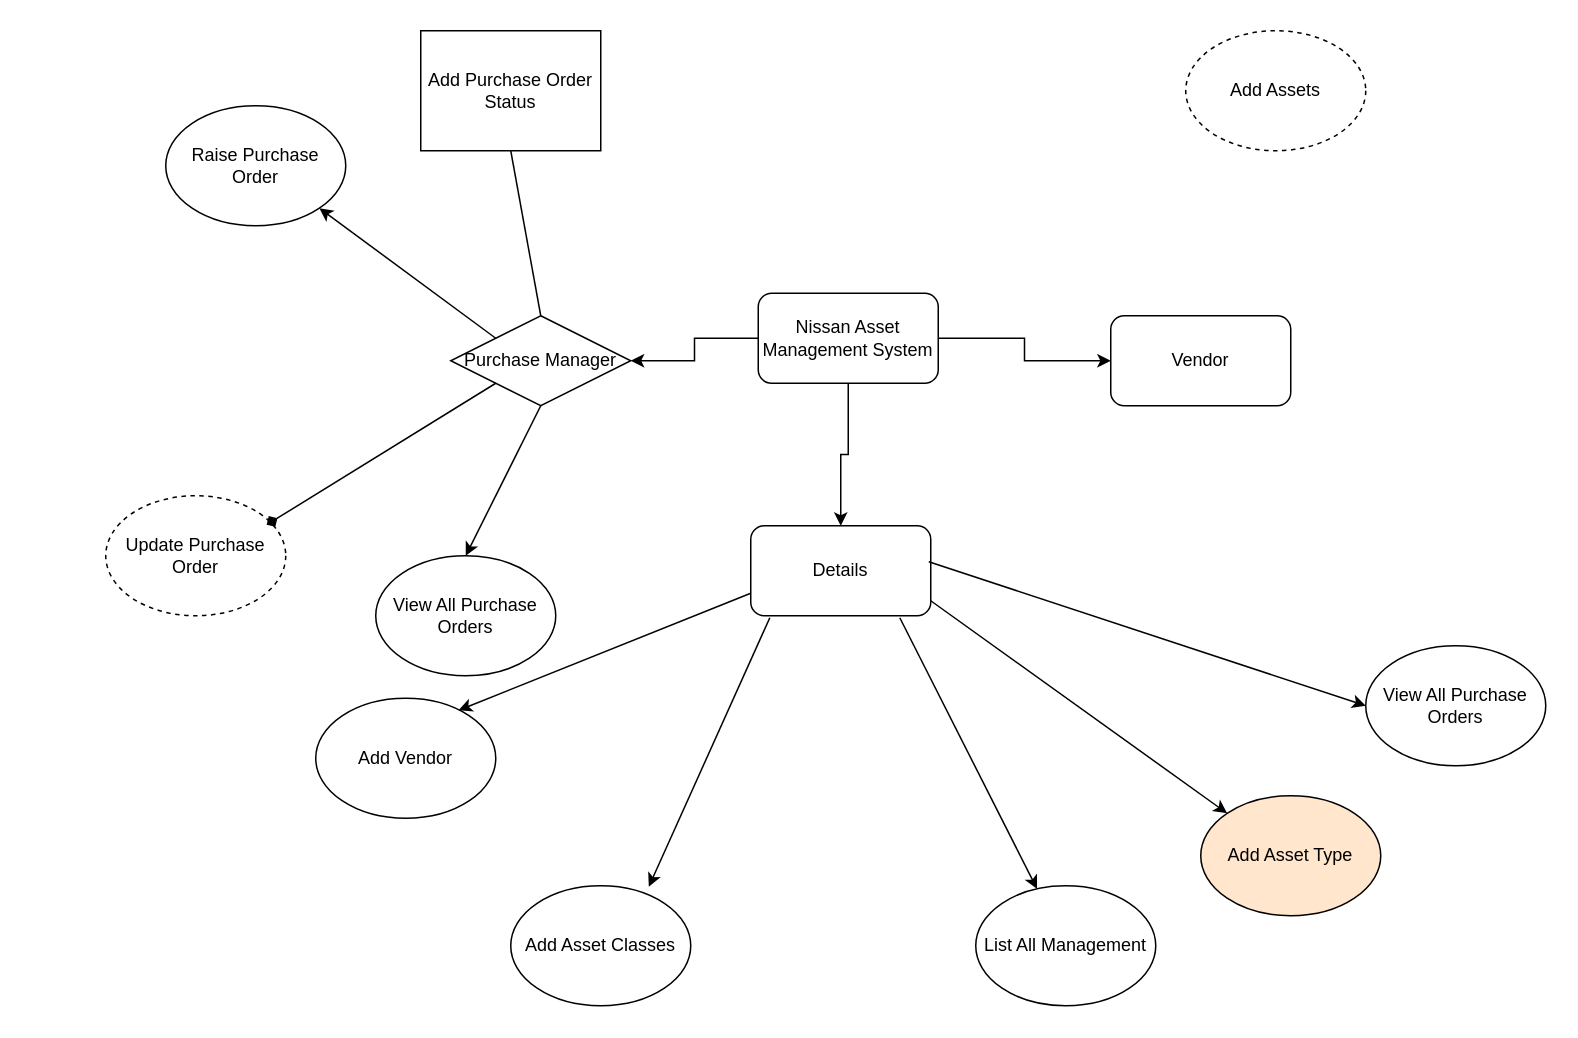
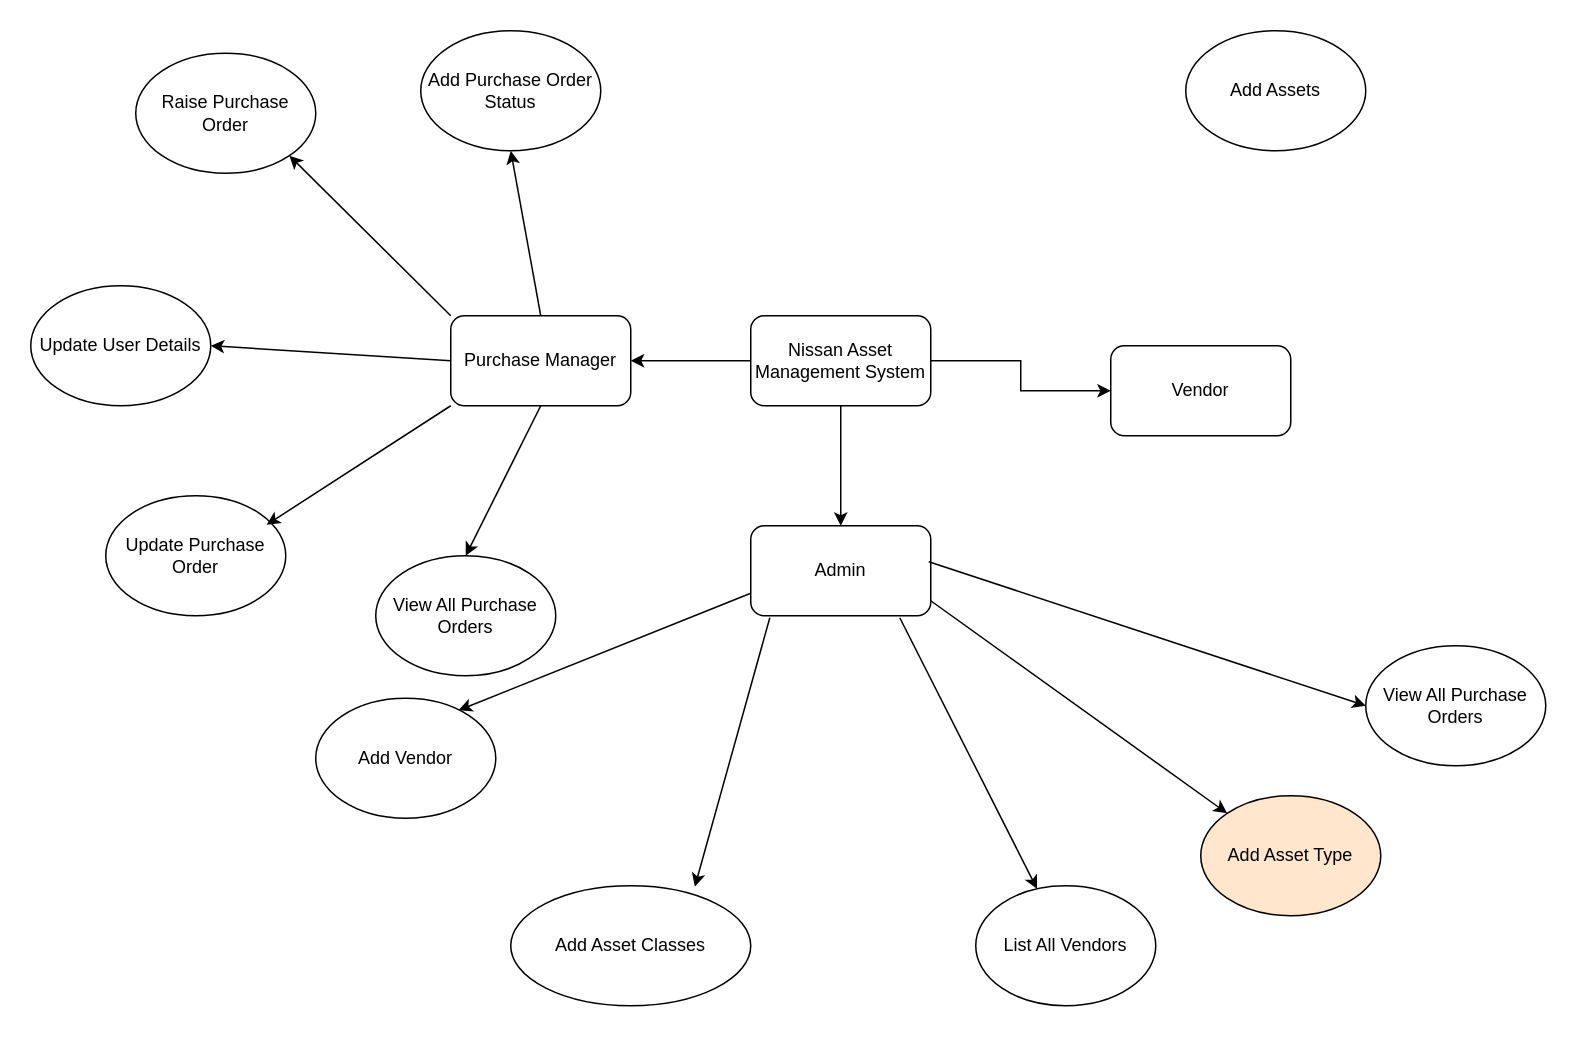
  <mxCell id="0" />
  <mxCell id="1" parent="0" />
  <mxCell id="2" value="" style="edgeStyle=orthogonalEdgeStyle;rounded=0;orthogonalLoop=1;jettySize=auto;html=1;" parent="1" source="5" target="6" edge="1"><mxGeometry relative="1" as="geometry" /></mxCell>
  <mxCell id="3" value="" style="edgeStyle=orthogonalEdgeStyle;rounded=0;orthogonalLoop=1;jettySize=auto;html=1;" parent="1" source="5" target="7" edge="1"><mxGeometry relative="1" as="geometry" /></mxCell>
  <mxCell id="4" value="" style="edgeStyle=orthogonalEdgeStyle;rounded=0;orthogonalLoop=1;jettySize=auto;html=1;" parent="1" source="5" target="8" edge="1"><mxGeometry relative="1" as="geometry" /></mxCell>
- <mxCell id="5" value="Nissan Asset Management System" style="rounded=1;whiteSpace=wrap;html=1;" parent="1" vertex="1"><mxGeometry x="505" y="195" width="120" height="60" as="geometry" /></mxCell>
- <mxCell id="6" value="Details" style="rounded=1;whiteSpace=wrap;html=1;" parent="1" vertex="1"><mxGeometry x="500" y="350" width="120" height="60" as="geometry" /></mxCell>
- <mxCell id="7" value="Purchase Manager" style="rhombus;whiteSpace=wrap;html=1;" parent="1" vertex="1"><mxGeometry x="300" y="210" width="120" height="60" as="geometry" /></mxCell>
- <mxCell id="8" value="Vendor" style="whiteSpace=wrap;html=1;rounded=1;" parent="1" vertex="1"><mxGeometry x="740" y="210" width="120" height="60" as="geometry" /></mxCell>
- <mxCell id="9" value="List All Management" style="ellipse;whiteSpace=wrap;html=1;" parent="1" vertex="1"><mxGeometry x="650" y="590" width="120" height="80" as="geometry" /></mxCell>
- <mxCell id="10" value="Add Asset Classes" style="ellipse;whiteSpace=wrap;html=1;" parent="1" vertex="1"><mxGeometry x="340" y="590" width="120" height="80" as="geometry" /></mxCell>
+ <mxCell id="5" value="Nissan Asset Management System" style="rounded=1;whiteSpace=wrap;html=1;" parent="1" vertex="1"><mxGeometry x="500" y="210" width="120" height="60" as="geometry" /></mxCell>
+ <mxCell id="6" value="Admin" style="rounded=1;whiteSpace=wrap;html=1;" parent="1" vertex="1"><mxGeometry x="500" y="350" width="120" height="60" as="geometry" /></mxCell>
+ <mxCell id="7" value="Purchase Manager" style="whiteSpace=wrap;html=1;rounded=1;" parent="1" vertex="1"><mxGeometry x="300" y="210" width="120" height="60" as="geometry" /></mxCell>
+ <mxCell id="8" value="Vendor" style="whiteSpace=wrap;html=1;rounded=1;" parent="1" vertex="1"><mxGeometry x="740" y="230" width="120" height="60" as="geometry" /></mxCell>
+ <mxCell id="9" value="List All Vendors" style="ellipse;whiteSpace=wrap;html=1;" parent="1" vertex="1"><mxGeometry x="650" y="590" width="120" height="80" as="geometry" /></mxCell>
+ <mxCell id="10" value="Add Asset Classes" style="ellipse;whiteSpace=wrap;html=1;" parent="1" vertex="1"><mxGeometry x="340" y="590" width="160" height="80" as="geometry" /></mxCell>
  <mxCell id="11" value="Add Asset Type" style="ellipse;whiteSpace=wrap;html=1;fillColor=#ffe6cc;" parent="1" vertex="1"><mxGeometry x="800" y="530" width="120" height="80" as="geometry" /></mxCell>
  <mxCell id="12" value="Add Vendor" style="ellipse;whiteSpace=wrap;html=1;" parent="1" vertex="1"><mxGeometry x="210" y="465" width="120" height="80" as="geometry" /></mxCell>
  <mxCell id="13" value="" style="endArrow=classic;html=1;rounded=0;exitX=0.106;exitY=1.022;exitDx=0;exitDy=0;exitPerimeter=0;entryX=0.767;entryY=0.008;entryDx=0;entryDy=0;entryPerimeter=0;" parent="1" source="6" target="10" edge="1"><mxGeometry width="50" height="50" relative="1" as="geometry"><mxPoint x="550" y="460" as="sourcePoint" /><mxPoint x="600" y="410" as="targetPoint" /><Array as="points" /></mxGeometry></mxCell>
  <mxCell id="14" value="" style="endArrow=classic;html=1;rounded=0;entryX=0.794;entryY=0.1;entryDx=0;entryDy=0;entryPerimeter=0;exitX=0;exitY=0.75;exitDx=0;exitDy=0;" parent="1" source="6" target="12" edge="1"><mxGeometry width="50" height="50" relative="1" as="geometry"><mxPoint x="550" y="460" as="sourcePoint" /><mxPoint x="600" y="410" as="targetPoint" /></mxGeometry></mxCell>
  <mxCell id="15" value="" style="endArrow=classic;html=1;rounded=0;exitX=0.828;exitY=1.022;exitDx=0;exitDy=0;exitPerimeter=0;" parent="1" source="6" target="9" edge="1"><mxGeometry width="50" height="50" relative="1" as="geometry"><mxPoint x="550" y="460" as="sourcePoint" /><mxPoint x="600" y="410" as="targetPoint" /></mxGeometry></mxCell>
  <mxCell id="16" value="" style="endArrow=classic;html=1;rounded=0;entryX=0;entryY=0;entryDx=0;entryDy=0;" parent="1" target="11" edge="1"><mxGeometry width="50" height="50" relative="1" as="geometry"><mxPoint x="620" y="400" as="sourcePoint" /><mxPoint x="600" y="410" as="targetPoint" /></mxGeometry></mxCell>
- <mxCell id="17" value="Add Purchase Order Status" style="whiteSpace=wrap;html=1;rounded=0;" parent="1" vertex="1"><mxGeometry x="280" y="20" width="120" height="80" as="geometry" /></mxCell>
- <mxCell id="18" value="Raise Purchase Order" style="ellipse;whiteSpace=wrap;html=1;" parent="1" vertex="1"><mxGeometry x="110" y="70" width="120" height="80" as="geometry" /></mxCell>
- <mxCell id="19" value="Update Purchase Order" style="ellipse;whiteSpace=wrap;html=1;dashed=1;" parent="1" vertex="1"><mxGeometry x="70" y="330" width="120" height="80" as="geometry" /></mxCell>
+ <mxCell id="17" value="Add Purchase Order Status" style="ellipse;whiteSpace=wrap;html=1;" parent="1" vertex="1"><mxGeometry x="280" y="20" width="120" height="80" as="geometry" /></mxCell>
+ <mxCell id="18" value="Raise Purchase Order" style="ellipse;whiteSpace=wrap;html=1;" parent="1" vertex="1"><mxGeometry x="90" y="35" width="120" height="80" as="geometry" /></mxCell>
+ <mxCell id="19" value="Update Purchase Order" style="ellipse;whiteSpace=wrap;html=1;" parent="1" vertex="1"><mxGeometry x="70" y="330" width="120" height="80" as="geometry" /></mxCell>
  <mxCell id="20" value="View All Purchase Orders" style="ellipse;whiteSpace=wrap;html=1;" parent="1" vertex="1"><mxGeometry x="250" y="370" width="120" height="80" as="geometry" /></mxCell>
+ <mxCell id="21" value="Update User Details" style="ellipse;whiteSpace=wrap;html=1;" parent="1" vertex="1"><mxGeometry x="20" y="190" width="120" height="80" as="geometry" /></mxCell>
  <mxCell id="22" value="" style="endArrow=classic;html=1;rounded=0;entryX=0.5;entryY=0;entryDx=0;entryDy=0;exitX=0.5;exitY=1;exitDx=0;exitDy=0;" parent="1" source="7" target="20" edge="1"><mxGeometry width="50" height="50" relative="1" as="geometry"><mxPoint x="370" y="310" as="sourcePoint" /><mxPoint x="420" y="260" as="targetPoint" /></mxGeometry></mxCell>
- <mxCell id="23" value="" style="endArrow=diamond;html=1;rounded=0;entryX=0.894;entryY=0.242;entryDx=0;entryDy=0;entryPerimeter=0;exitX=0;exitY=1;exitDx=0;exitDy=0;" parent="1" source="7" target="19" edge="1"><mxGeometry width="50" height="50" relative="1" as="geometry"><mxPoint x="370" y="310" as="sourcePoint" /><mxPoint x="420" y="260" as="targetPoint" /></mxGeometry></mxCell>
+ <mxCell id="23" value="" style="endArrow=classic;html=1;rounded=0;entryX=0.894;entryY=0.242;entryDx=0;entryDy=0;entryPerimeter=0;exitX=0;exitY=1;exitDx=0;exitDy=0;" parent="1" source="7" target="19" edge="1"><mxGeometry width="50" height="50" relative="1" as="geometry"><mxPoint x="370" y="310" as="sourcePoint" /><mxPoint x="420" y="260" as="targetPoint" /></mxGeometry></mxCell>
+ <mxCell id="24" value="" style="endArrow=classic;html=1;rounded=0;exitX=0;exitY=0.5;exitDx=0;exitDy=0;entryX=1;entryY=0.5;entryDx=0;entryDy=0;" parent="1" source="7" target="21" edge="1"><mxGeometry width="50" height="50" relative="1" as="geometry"><mxPoint x="370" y="310" as="sourcePoint" /><mxPoint x="420" y="260" as="targetPoint" /></mxGeometry></mxCell>
  <mxCell id="25" value="" style="endArrow=classic;html=1;rounded=0;exitX=0;exitY=0;exitDx=0;exitDy=0;entryX=1;entryY=1;entryDx=0;entryDy=0;" parent="1" source="7" target="18" edge="1"><mxGeometry width="50" height="50" relative="1" as="geometry"><mxPoint x="370" y="310" as="sourcePoint" /><mxPoint x="420" y="260" as="targetPoint" /></mxGeometry></mxCell>
- <mxCell id="26" value="" style="endArrow=none;html=1;rounded=0;exitX=0.5;exitY=0;exitDx=0;exitDy=0;entryX=0.5;entryY=1;entryDx=0;entryDy=0;" parent="1" source="7" target="17" edge="1"><mxGeometry width="50" height="50" relative="1" as="geometry"><mxPoint x="370" y="310" as="sourcePoint" /><mxPoint x="420" y="260" as="targetPoint" /></mxGeometry></mxCell>
- <mxCell id="27" value="Add Assets" style="ellipse;whiteSpace=wrap;html=1;dashed=1;" parent="1" vertex="1"><mxGeometry x="790" y="20" width="120" height="80" as="geometry" /></mxCell>
+ <mxCell id="26" value="" style="endArrow=classic;html=1;rounded=0;exitX=0.5;exitY=0;exitDx=0;exitDy=0;entryX=0.5;entryY=1;entryDx=0;entryDy=0;" parent="1" source="7" target="17" edge="1"><mxGeometry width="50" height="50" relative="1" as="geometry"><mxPoint x="370" y="310" as="sourcePoint" /><mxPoint x="420" y="260" as="targetPoint" /></mxGeometry></mxCell>
+ <mxCell id="27" value="Add Assets" style="ellipse;whiteSpace=wrap;html=1;" parent="1" vertex="1"><mxGeometry x="790" y="20" width="120" height="80" as="geometry" /></mxCell>
  <mxCell id="28" value="View All Purchase Orders" style="ellipse;whiteSpace=wrap;html=1;" vertex="1" parent="1"><mxGeometry x="910" y="430" width="120" height="80" as="geometry" /></mxCell>
  <mxCell id="29" value="" style="endArrow=classic;html=1;rounded=0;entryX=0;entryY=0.5;entryDx=0;entryDy=0;exitX=0.989;exitY=0.4;exitDx=0;exitDy=0;exitPerimeter=0;" edge="1" parent="1" source="6" target="28"><mxGeometry width="50" height="50" relative="1" as="geometry"><mxPoint x="600" y="520" as="sourcePoint" /><mxPoint x="650" y="470" as="targetPoint" /></mxGeometry></mxCell>
